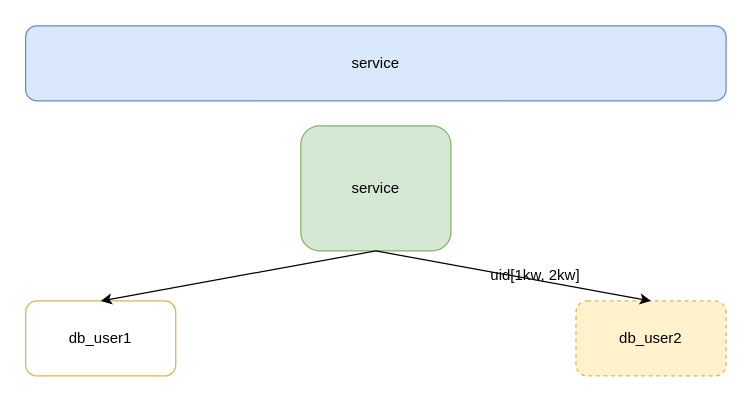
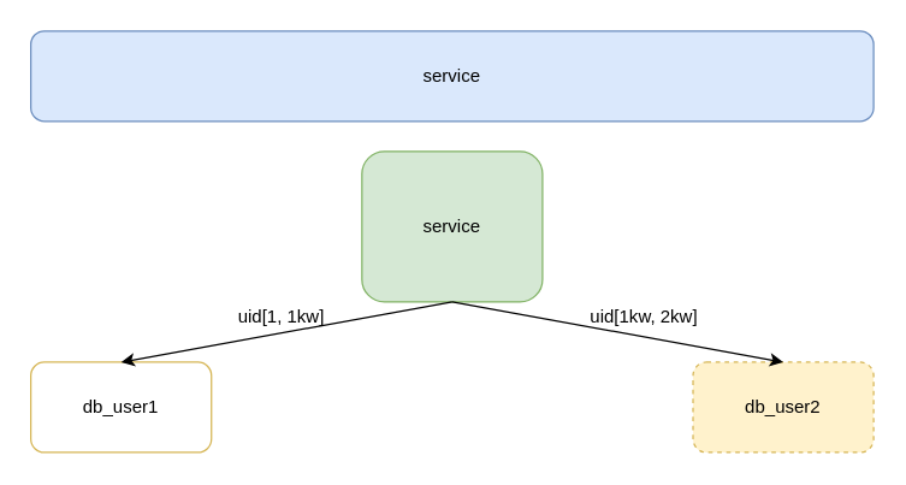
  <mxCell id="0" />
  <mxCell id="1" parent="0" />
  <mxCell id="2" value="service" style="rounded=1;whiteSpace=wrap;html=1;fillColor=#dae8fc;strokeColor=#6c8ebf;" vertex="1" parent="1"><mxGeometry x="20" y="20" width="560" height="60" as="geometry" /></mxCell>
  <mxCell id="3" value="service" style="rounded=1;whiteSpace=wrap;html=1;fillColor=#d5e8d4;strokeColor=#82b366;" vertex="1" parent="1"><mxGeometry x="240" y="100" width="120" height="100" as="geometry" /></mxCell>
  <mxCell id="4" value="db_user1" style="rounded=1;whiteSpace=wrap;html=1;fillColor=#ffffff;strokeColor=#d6b656;" vertex="1" parent="1"><mxGeometry x="20" y="240" width="120" height="60" as="geometry" /></mxCell>
  <mxCell id="5" value="db_user2" style="rounded=1;whiteSpace=wrap;html=1;fillColor=#fff2cc;strokeColor=#d6b656;dashed=1;" vertex="1" parent="1"><mxGeometry x="460" y="240" width="120" height="60" as="geometry" /></mxCell>
  <mxCell id="6" value="" style="endArrow=classic;html=1;exitX=0.5;exitY=1;exitDx=0;exitDy=0;entryX=0.5;entryY=0;entryDx=0;entryDy=0;" edge="1" parent="1" source="3" target="4"><mxGeometry width="50" height="50" relative="1" as="geometry"><mxPoint x="20" y="350" as="sourcePoint" /><mxPoint x="70" y="300" as="targetPoint" /></mxGeometry></mxCell>
  <mxCell id="7" value="" style="endArrow=classic;html=1;exitX=0.5;exitY=1;exitDx=0;exitDy=0;entryX=0.5;entryY=0;entryDx=0;entryDy=0;" edge="1" parent="1" source="3" target="5"><mxGeometry width="50" height="50" relative="1" as="geometry"><mxPoint x="20" y="350" as="sourcePoint" /><mxPoint x="70" y="300" as="targetPoint" /></mxGeometry></mxCell>
- <mxCell id="9" value="uid[1kw, 2kw]" style="text;html=1;resizable=0;points=[];autosize=1;align=left;verticalAlign=top;spacingTop=-4;" vertex="1" parent="1"><mxGeometry x="390" y="210" width="90" height="20" as="geometry" /></mxCell>
+ <mxCell id="8" value="uid[1, 1kw]" style="text;html=1;resizable=0;points=[];autosize=1;align=left;verticalAlign=top;spacingTop=-4;" vertex="1" parent="1"><mxGeometry x="156" y="200" width="70" height="20" as="geometry" /></mxCell>
+ <mxCell id="9" value="uid[1kw, 2kw]" style="text;html=1;resizable=0;points=[];autosize=1;align=left;verticalAlign=top;spacingTop=-4;" vertex="1" parent="1"><mxGeometry x="390" y="200" width="90" height="20" as="geometry" /></mxCell>
